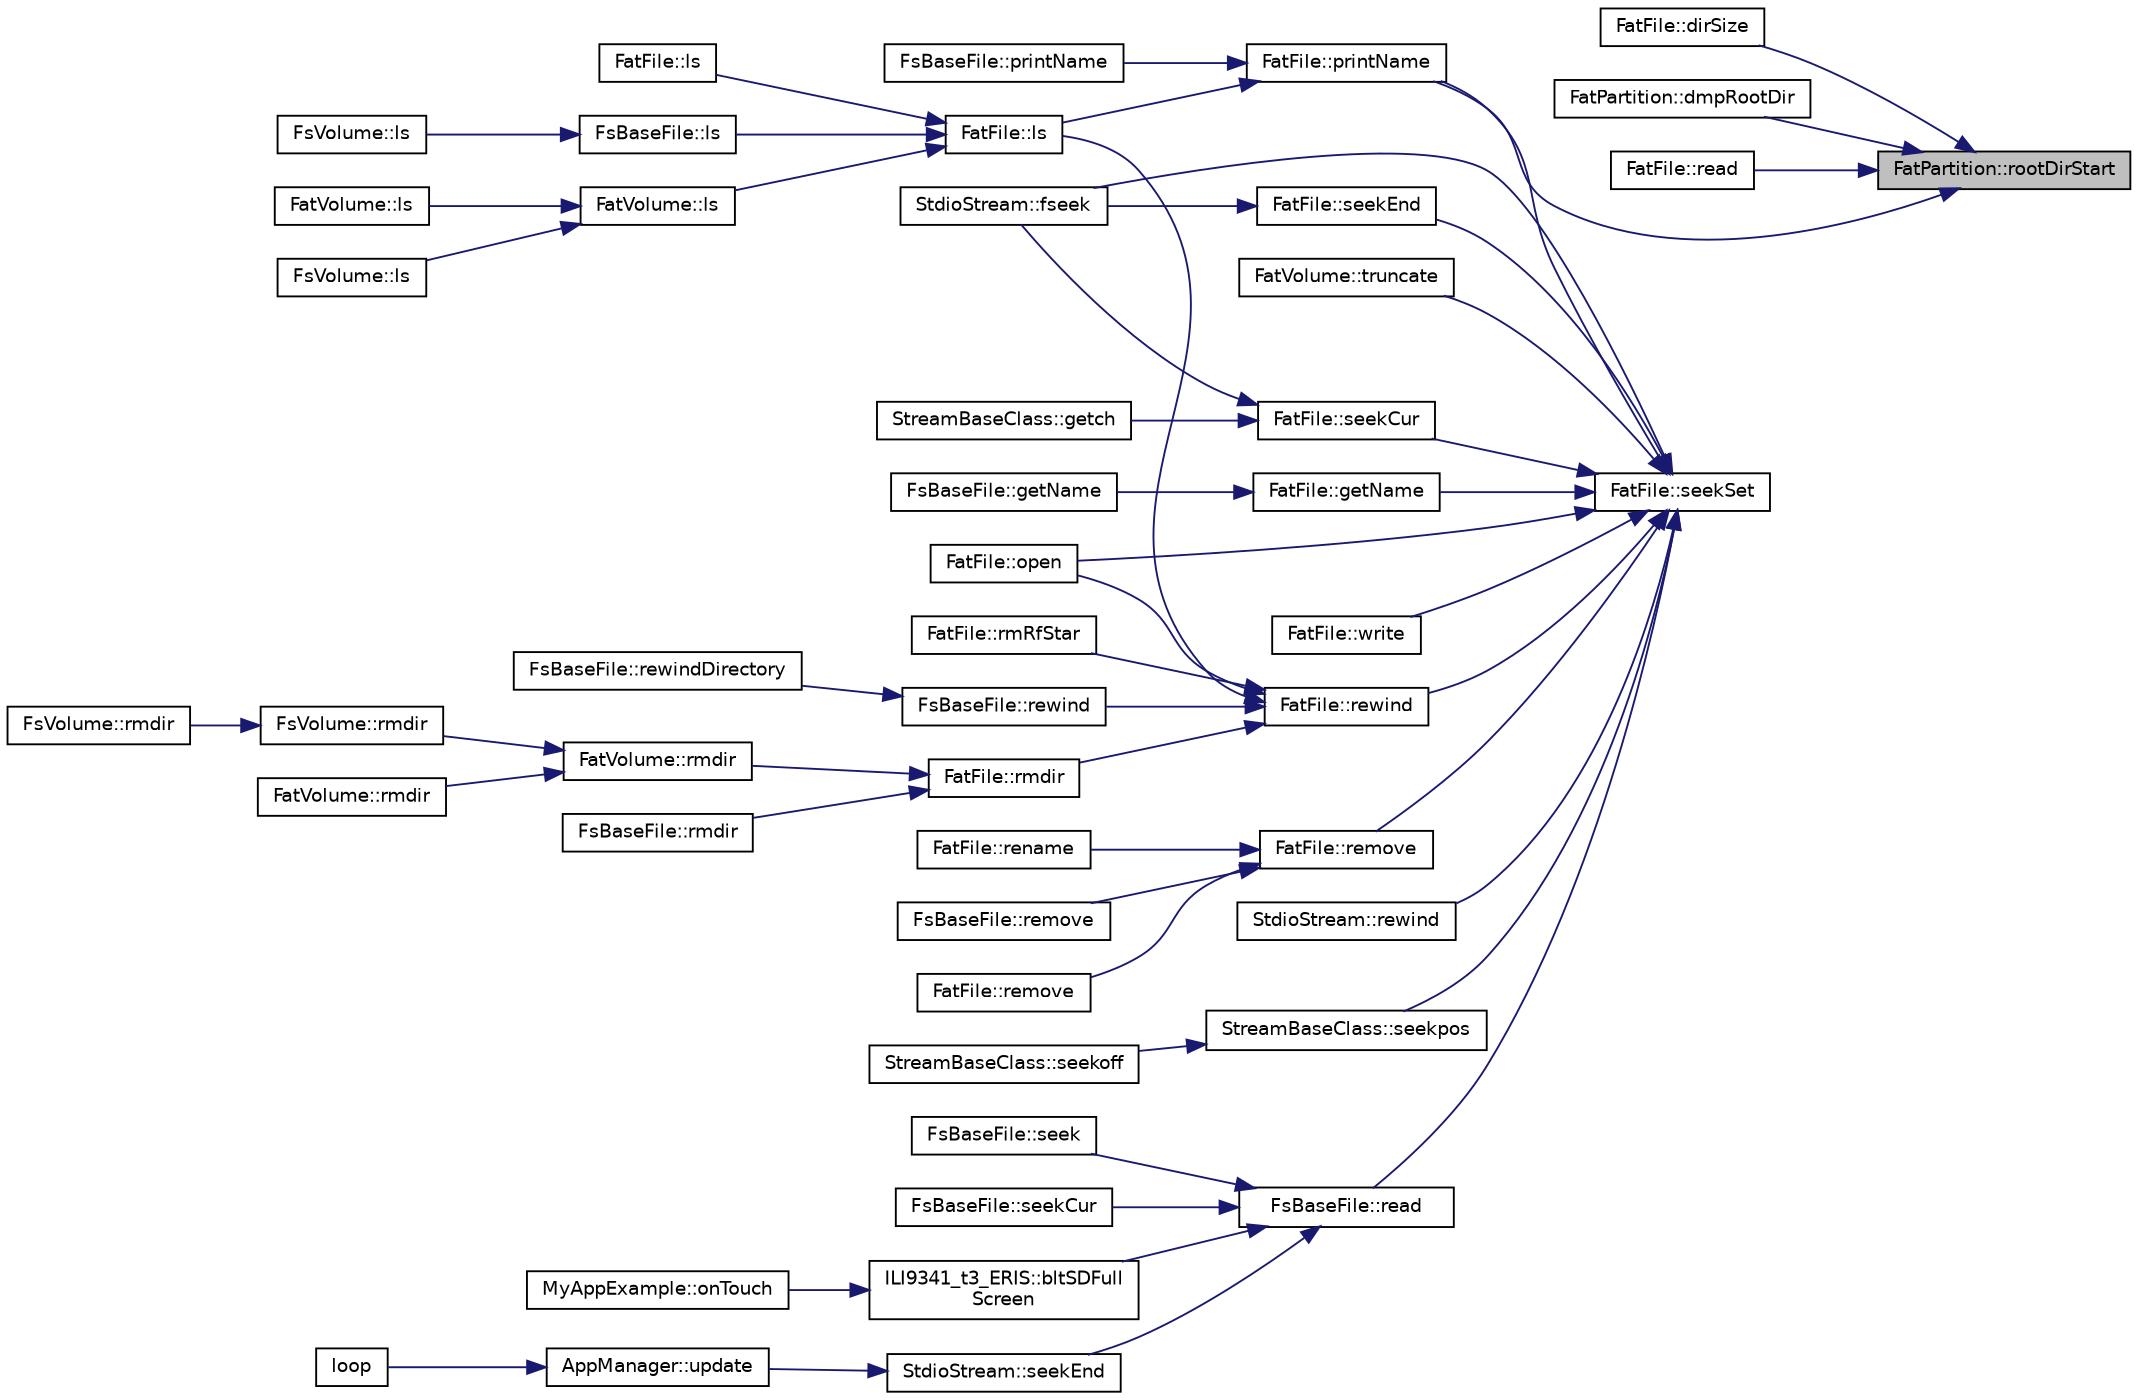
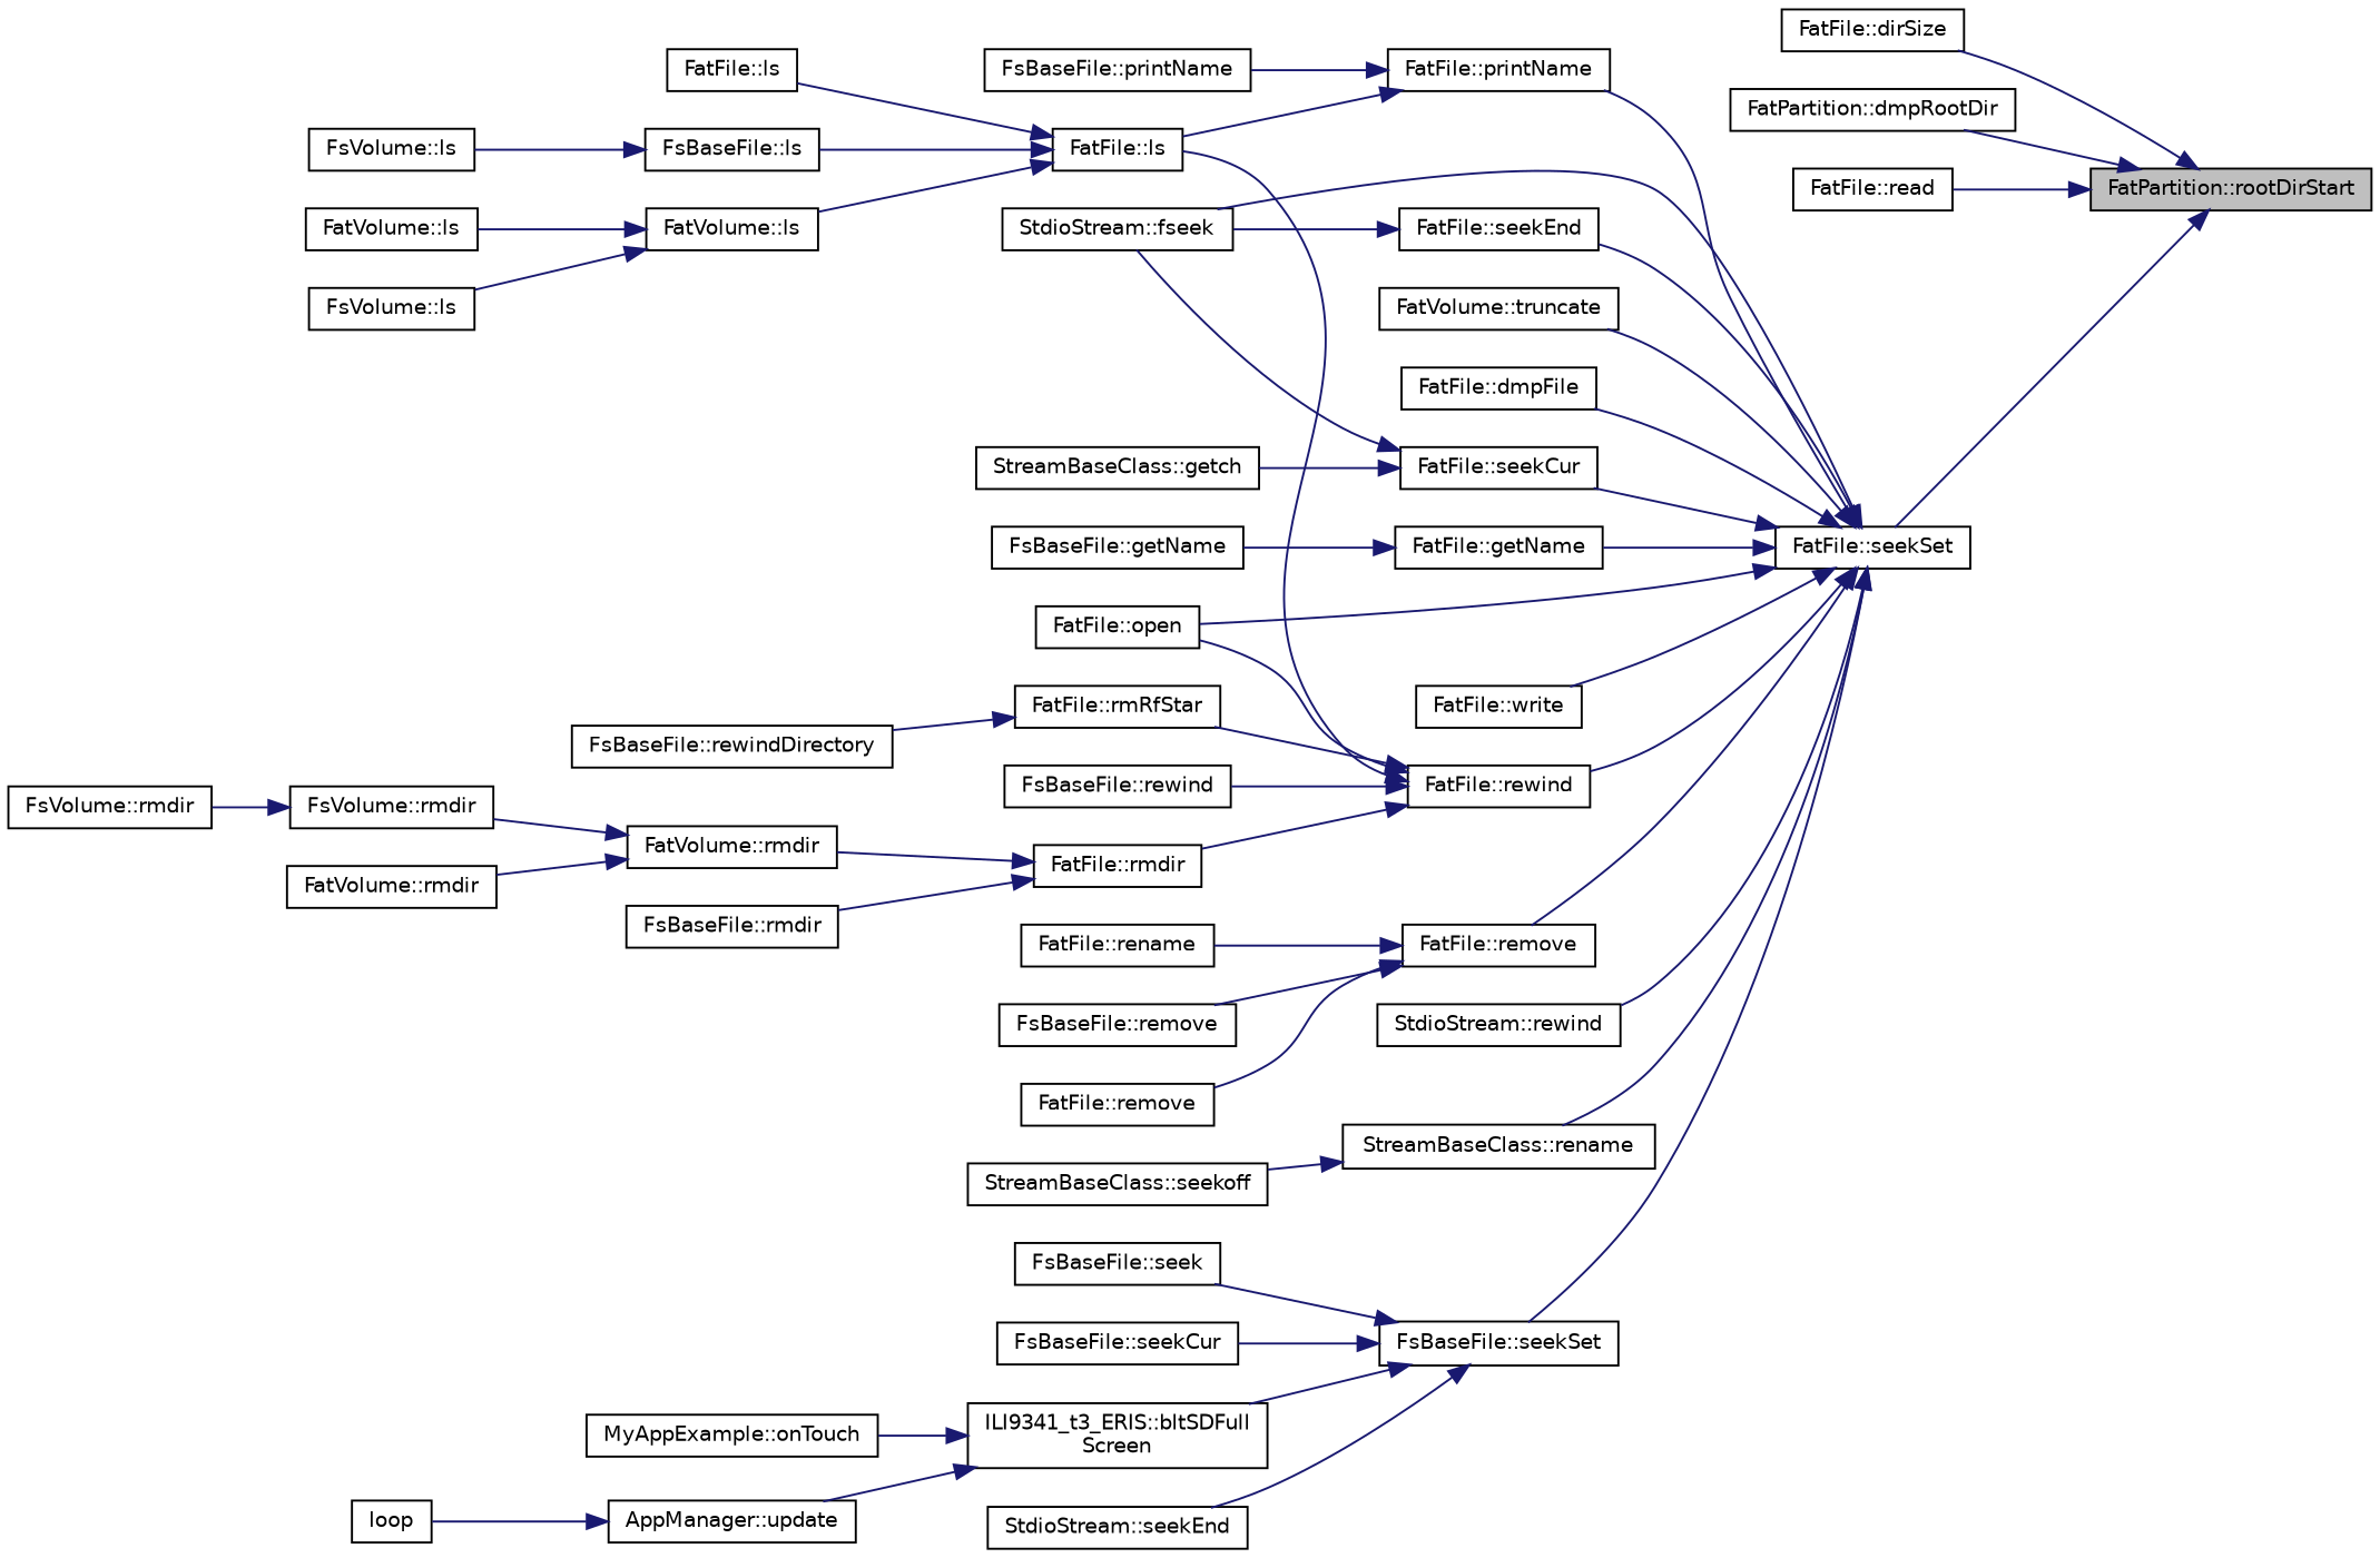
  digraph {
    rankdir=RL
    node [color=black fillcolor=white fontname=Helvetica fontsize=10 shape=record style=filled]
    edge [color=midnightblue dir=back fontname=Helvetica fontsize=10 labelfontname=Helvetica labelfontsize=10 style=solid]
    n1 [fillcolor=grey75 fontcolor=black height=0.2 label="FatPartition::rootDirStart" width=0.4]
    n2 [height=0.2 label="FatFile::dirSize" width=0.4]
    n3 [height=0.2 label="FatPartition::dmpRootDir" width=0.4]
    n4 [height=0.2 label="FatFile::read" width=0.4]
    n5 [height=0.2 label="FatFile::seekSet" width=0.4]
+   n6 [height=0.2 label="FatFile::dmpFile" width=0.4]
    n7 [height=0.2 label="StdioStream::fseek" width=0.4]
    n8 [height=0.2 label="FatFile::getName" width=0.4]
    n9 [height=0.2 label="FatFile::open" width=0.4]
    n10 [height=0.2 label="FatFile::printName" width=0.4]
    n11 [height=0.2 label="FatFile::remove" width=0.4]
    n12 [height=0.2 label="FatFile::rewind" width=0.4]
    n13 [height=0.2 label="StdioStream::rewind" width=0.4]
    n14 [height=0.2 label="FatFile::seekCur" width=0.4]
    n15 [height=0.2 label="FatFile::seekEnd" width=0.4]
-   n16 [height=0.2 label="StreamBaseClass::seekpos" width=0.4]
-   n17 [height=0.2 label="FsBaseFile::read" width=0.4]
+   n16 [height=0.2 label="StreamBaseClass::rename" width=0.4]
+   n17 [height=0.2 label="FsBaseFile::seekSet" width=0.4]
    n18 [height=0.2 label="FatVolume::truncate" width=0.4]
    n19 [height=0.2 label="FatFile::write" width=0.4]
    n20 [height=0.2 label="FsBaseFile::getName" width=0.4]
    n21 [height=0.2 label="FatFile::ls" width=0.4]
    n22 [height=0.2 label="FsBaseFile::printName" width=0.4]
    n23 [height=0.2 label="FsBaseFile::remove" width=0.4]
    n24 [height=0.2 label="FatFile::remove" width=0.4]
    n25 [height=0.2 label="FatFile::rename" width=0.4]
    n26 [height=0.2 label="FsBaseFile::rewind" width=0.4]
    n27 [height=0.2 label="FatFile::rmdir" width=0.4]
    n28 [height=0.2 label="FatFile::rmRfStar" width=0.4]
    n29 [height=0.2 label="StreamBaseClass::getch" width=0.4]
    n30 [height=0.2 label="StreamBaseClass::seekoff" width=0.4]
    n31 [height=0.2 label="ILI9341_t3_ERIS::bltSDFull\lScreen" width=0.4]
    n32 [height=0.2 label="FsBaseFile::seek" width=0.4]
    n33 [height=0.2 label="FsBaseFile::seekCur" width=0.4]
    n34 [height=0.2 label="StdioStream::seekEnd" width=0.4]
    n35 [height=0.2 label="FsBaseFile::ls" width=0.4]
    n36 [height=0.2 label="FatVolume::ls" width=0.4]
    n37 [height=0.2 label="FatFile::ls" width=0.4]
    n38 [height=0.2 label="FsVolume::ls" width=0.4]
    n39 [height=0.2 label="FsVolume::ls" width=0.4]
    n40 [height=0.2 label="FatVolume::ls" width=0.4]
    n41 [height=0.2 label="FsBaseFile::rewindDirectory" width=0.4]
    n42 [height=0.2 label="FsBaseFile::rmdir" width=0.4]
    n43 [height=0.2 label="FatVolume::rmdir" width=0.4]
    n44 [height=0.2 label="FsVolume::rmdir" width=0.4]
    n45 [height=0.2 label="FatVolume::rmdir" width=0.4]
    n46 [height=0.2 label="FsVolume::rmdir" width=0.4]
    n47 [height=0.2 label="MyAppExample::onTouch" width=0.4]
    n48 [height=0.2 label="AppManager::update" width=0.4]
    n49 [height=0.2 label=loop width=0.4]
    n1 -> n2
    n1 -> n3
    n1 -> n4
-   n1 -> n10
+   n1 -> n5
+   n5 -> n6
    n5 -> n7
    n5 -> n8
    n5 -> n9
    n5 -> n10
    n5 -> n11
    n5 -> n12
    n5 -> n13
    n5 -> n14
    n5 -> n15
    n5 -> n16
    n5 -> n17
    n5 -> n18
    n5 -> n19
    n8 -> n20
    n10 -> n21
    n10 -> n22
    n11 -> n23
    n11 -> n24
    n11 -> n25
    n12 -> n9
    n12 -> n21
    n12 -> n26
    n12 -> n27
    n12 -> n28
    n14 -> n7
    n14 -> n29
    n15 -> n7
    n16 -> n30
    n17 -> n31
    n17 -> n32
    n17 -> n33
    n17 -> n34
    n21 -> n35
    n21 -> n36
    n21 -> n37
-   n26 -> n41
+   n28 -> n41
    n27 -> n42
    n27 -> n43
    n31 -> n47
-   n34 -> n48
+   n31 -> n48
    n35 -> n38
    n36 -> n39
    n36 -> n40
    n43 -> n44
    n43 -> n45
    n44 -> n46
    n48 -> n49
  }
